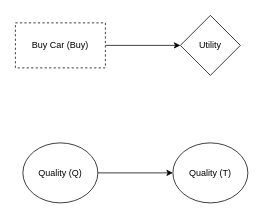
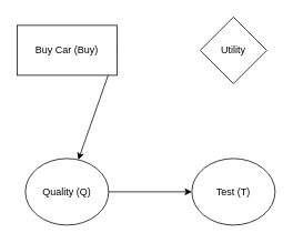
  <mxCell id="0" />
  <mxCell id="1" parent="0" />
- <mxCell id="2" style="edgeStyle=none;html=1;exitX=1;exitY=0.5;exitDx=0;exitDy=0;entryX=0;entryY=0.5;entryDx=0;entryDy=0;" edge="1" parent="1" source="3" target="4"><mxGeometry relative="1" as="geometry" /></mxCell>
- <mxCell id="3" value="Buy Car (Buy)" style="rounded=0;whiteSpace=wrap;html=1;dashed=1;" vertex="1" parent="1"><mxGeometry x="20" y="30" width="120" height="60" as="geometry" /></mxCell>
+ <mxCell id="2" style="edgeStyle=none;html=1;exitX=1;exitY=0.5;exitDx=0;exitDy=0;" edge="1" parent="1" source="3" target="6"><mxGeometry relative="1" as="geometry" /></mxCell>
+ <mxCell id="3" value="Buy Car (Buy)" style="rounded=0;whiteSpace=wrap;html=1;" vertex="1" parent="1"><mxGeometry x="20" y="30" width="120" height="60" as="geometry" /></mxCell>
  <mxCell id="4" value="Utility" style="rhombus;whiteSpace=wrap;html=1;" vertex="1" parent="1"><mxGeometry x="240" y="20" width="80" height="80" as="geometry" /></mxCell>
  <mxCell id="5" style="edgeStyle=none;html=1;entryX=0;entryY=0.5;entryDx=0;entryDy=0;" edge="1" parent="1" source="6" target="7"><mxGeometry relative="1" as="geometry" /></mxCell>
  <mxCell id="6" value="Quality (Q)" style="ellipse;whiteSpace=wrap;html=1;" vertex="1" parent="1"><mxGeometry x="30" y="190" width="100" height="80" as="geometry" /></mxCell>
- <mxCell id="7" value="Quality (T)" style="ellipse;whiteSpace=wrap;html=1;" vertex="1" parent="1"><mxGeometry x="230" y="190" width="100" height="80" as="geometry" /></mxCell>
+ <mxCell id="7" value="Test (T)" style="ellipse;whiteSpace=wrap;html=1;" vertex="1" parent="1"><mxGeometry x="230" y="190" width="100" height="80" as="geometry" /></mxCell>
